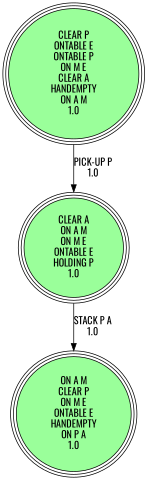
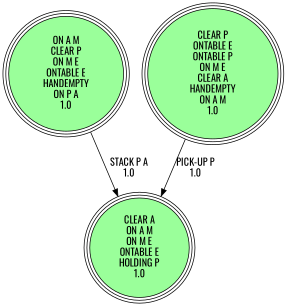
  digraph {
    fontname=Oswald
    node [fillcolor=palegreen1 peripheries=3 shape=circle style=filled fontname=Oswald]
    edge [fontname=Oswald]
    "CLEAR A\nON A M\nON M E\nONTABLE E\nHOLDING P\n1.0\n"
    "ON A M\nCLEAR P\nON M E\nONTABLE E\nHANDEMPTY\nON P A\n1.0\n"
    "CLEAR P\nONTABLE E\nONTABLE P\nON M E\nCLEAR A\nHANDEMPTY\nON A M\n1.0\n"
-   "CLEAR A\nON A M\nON M E\nONTABLE E\nHOLDING P\n1.0\n" -> "ON A M\nCLEAR P\nON M E\nONTABLE E\nHANDEMPTY\nON P A\n1.0\n" [label="STACK P A\n1.0\n"]
+   "ON A M\nCLEAR P\nON M E\nONTABLE E\nHANDEMPTY\nON P A\n1.0\n" -> "CLEAR A\nON A M\nON M E\nONTABLE E\nHOLDING P\n1.0\n" [label="STACK P A\n1.0\n"]
    "CLEAR P\nONTABLE E\nONTABLE P\nON M E\nCLEAR A\nHANDEMPTY\nON A M\n1.0\n" -> "CLEAR A\nON A M\nON M E\nONTABLE E\nHOLDING P\n1.0\n" [label="PICK-UP P\n1.0\n"]
  }
